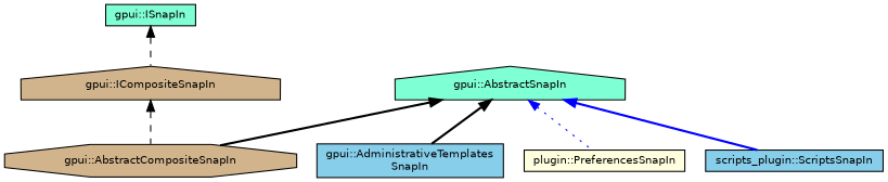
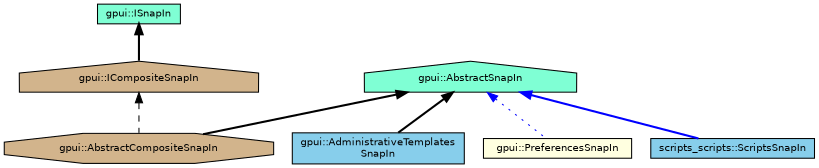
  digraph {
    rankdir=TB
    node [color=black fillcolor=aquamarine fontname=Helvetica fontsize=10 shape=box style=filled]
    edge [color=black dir=back fontname=Helvetica fontsize=10 labelfontname=Helvetica labelfontsize=10 style=bold]
    n1 [fontcolor=black height=0.2 label="gpui::ISnapIn" width=0.4]
    n2 [fillcolor=tan height=0.2 label="gpui::ICompositeSnapIn" shape=house width=0.4]
    n3 [height=0.2 label="gpui::AbstractSnapIn" shape=house width=0.4]
    n4 [fillcolor=tan height=0.2 label="gpui::AbstractCompositeSnapIn" shape=octagon width=0.4]
    n5 [fillcolor=skyblue height=0.2 label="gpui::AdministrativeTemplates\lSnapIn" width=0.4]
-   n6 [fillcolor=lightyellow height=0.2 label="plugin::PreferencesSnapIn" width=0.4]
-   n7 [fillcolor=skyblue height=0.2 label="scripts_plugin::ScriptsSnapIn" width=0.4]
-   n1 -> n2 [style=dashed]
+   n6 [fillcolor=lightyellow height=0.2 label="gpui::PreferencesSnapIn" width=0.4]
+   n7 [fillcolor=skyblue height=0.2 label="scripts_scripts::ScriptsSnapIn" width=0.4]
+   n1 -> n2
    n2 -> n4 [style=dashed]
    n3 -> n4
    n3 -> n5
    n3 -> n6 [color=blue style=dotted]
    n3 -> n7 [color=blue]
  }
